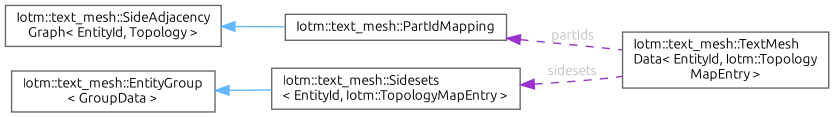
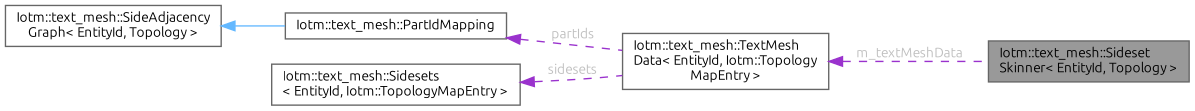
  digraph {
    fontname=Ubuntu
    rankdir=LR
    node [color=gray40 fillcolor=white fontname=Ubuntu fontsize=10 shape=box style=filled]
    edge [color=darkorchid3 dir=back fontname=Ubuntu fontsize=10 labelfontname=Helvetica labelfontsize=10 style=dashed fontcolor=grey]
+   n1 [fillcolor=grey60 fontcolor=black height=0.2 label="Iotm::text_mesh::Sideset\lSkinner\< EntityId, Topology \>" width=0.4]
    n2 [height=0.2 label="Iotm::text_mesh::SideAdjacency\lGraph\< EntityId, Topology \>" width=0.4]
    n3 [height=0.2 label="Iotm::text_mesh::PartIdMapping" width=0.4]
    n4 [height=0.2 label="Iotm::text_mesh::TextMesh\lData\< EntityId, Iotm::Topology\lMapEntry \>" width=0.4]
    n5 [height=0.2 label="Iotm::text_mesh::Sidesets\l\< EntityId, Iotm::TopologyMapEntry \>" width=0.4]
-   n6 [height=0.2 label="Iotm::text_mesh::EntityGroup\l\< GroupData \>" width=0.4]
    n2 -> n3 [color=steelblue1 style=solid fontcolor=""]
    n3 -> n4 [label=" partIds"]
+   n4 -> n1 [label=" m_textMeshData"]
    n5 -> n4 [label=" sidesets"]
-   n6 -> n5 [color=steelblue1 style=solid fontcolor=""]
  }
